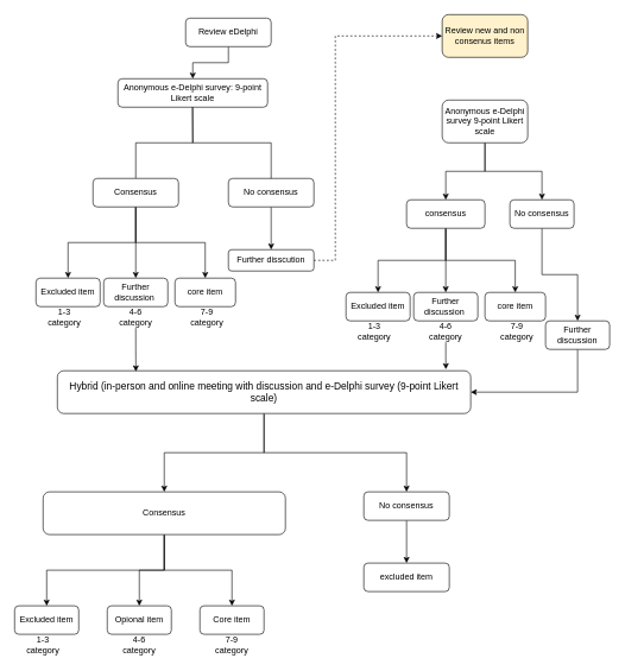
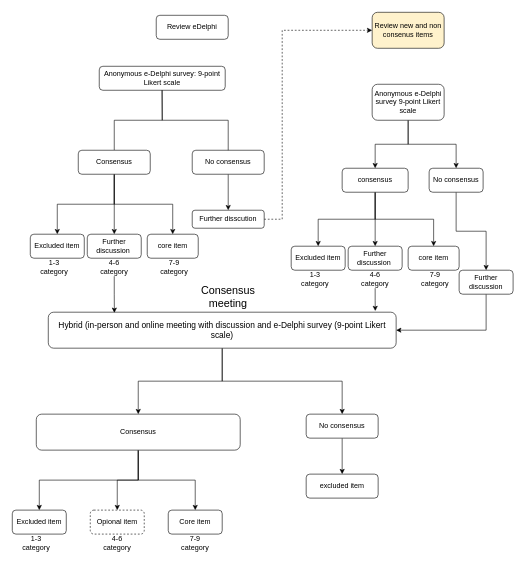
  <mxCell id="0" />
  <mxCell id="1" parent="0" />
- <mxCell id="2" style="edgeStyle=orthogonalEdgeStyle;rounded=0;orthogonalLoop=1;jettySize=auto;html=1;entryX=0.5;entryY=0;entryDx=0;entryDy=0;" edge="1" parent="1" source="3" target="4"><mxGeometry relative="1" as="geometry" /></mxCell>
  <mxCell id="3" value="Review eDelphi" style="rounded=1;whiteSpace=wrap;html=1;fontSize=12;glass=0;strokeWidth=1;shadow=0;" parent="1" vertex="1"><mxGeometry x="260" y="25" width="120" height="40" as="geometry" /></mxCell>
  <mxCell id="4" value="Anonymous e-Delphi survey: 9-point Likert scale" style="rounded=1;whiteSpace=wrap;html=1;fontSize=12;glass=0;strokeWidth=1;shadow=0;" parent="1" vertex="1"><mxGeometry x="165" y="110" width="210" height="40" as="geometry" /></mxCell>
  <mxCell id="5" value="" style="endArrow=none;html=1;rounded=0;exitX=0.5;exitY=0;exitDx=0;exitDy=0;" parent="1" edge="1" source="9"><mxGeometry width="50" height="50" relative="1" as="geometry"><mxPoint x="100" y="160" as="sourcePoint" /><mxPoint x="269.5" y="150" as="targetPoint" /><Array as="points"><mxPoint x="190" y="200" /><mxPoint x="270" y="200" /></Array></mxGeometry></mxCell>
  <mxCell id="6" value="" style="edgeStyle=orthogonalEdgeStyle;rounded=0;orthogonalLoop=1;jettySize=auto;html=1;entryX=0.5;entryY=0;entryDx=0;entryDy=0;" edge="1" parent="1" source="9" target="13"><mxGeometry relative="1" as="geometry"><Array as="points"><mxPoint x="190" y="340" /><mxPoint x="95" y="340" /></Array></mxGeometry></mxCell>
  <mxCell id="7" style="edgeStyle=orthogonalEdgeStyle;rounded=0;orthogonalLoop=1;jettySize=auto;html=1;entryX=0.5;entryY=0;entryDx=0;entryDy=0;" edge="1" parent="1" source="9" target="14"><mxGeometry relative="1" as="geometry" /></mxCell>
  <mxCell id="8" style="edgeStyle=orthogonalEdgeStyle;rounded=0;orthogonalLoop=1;jettySize=auto;html=1;exitX=0.5;exitY=1;exitDx=0;exitDy=0;entryX=0.5;entryY=0;entryDx=0;entryDy=0;" edge="1" parent="1" source="9" target="17"><mxGeometry relative="1" as="geometry" /></mxCell>
  <mxCell id="9" value="Consensus" style="rounded=1;whiteSpace=wrap;html=1;" parent="1" vertex="1"><mxGeometry x="130" y="250" width="120" height="40" as="geometry" /></mxCell>
  <mxCell id="10" style="edgeStyle=elbowEdgeStyle;rounded=0;orthogonalLoop=1;jettySize=auto;html=1;dashed=1;entryX=0;entryY=0.5;entryDx=0;entryDy=0;exitX=1;exitY=0.5;exitDx=0;exitDy=0;" parent="1" edge="1" target="36" source="54"><mxGeometry relative="1" as="geometry"><mxPoint x="620" y="50" as="targetPoint" /><mxPoint x="440" y="350" as="sourcePoint" /><Array as="points"><mxPoint x="470" y="200" /></Array></mxGeometry></mxCell>
  <mxCell id="11" style="edgeStyle=orthogonalEdgeStyle;rounded=0;orthogonalLoop=1;jettySize=auto;html=1;entryX=0.5;entryY=0;entryDx=0;entryDy=0;" parent="1" source="12" edge="1" target="54"><mxGeometry relative="1" as="geometry"><mxPoint x="380" y="340" as="targetPoint" /></mxGeometry></mxCell>
  <mxCell id="12" value="No consensus" style="rounded=1;whiteSpace=wrap;html=1;" parent="1" vertex="1"><mxGeometry x="320" y="250" width="120" height="40" as="geometry" /></mxCell>
  <mxCell id="13" value="Excluded item" style="rounded=1;whiteSpace=wrap;html=1;fontSize=12;glass=0;strokeWidth=1;shadow=0;" parent="1" vertex="1"><mxGeometry y="390" width="90" height="40" as="geometry" x="50" /></mxCell>
  <mxCell id="14" value="Further discussion&amp;nbsp;" style="rounded=1;whiteSpace=wrap;html=1;fontSize=12;glass=0;strokeWidth=1;shadow=0;" parent="1" vertex="1"><mxGeometry x="145" y="390" width="90" height="40" as="geometry" /></mxCell>
  <mxCell id="15" value="1-3 category" style="text;html=1;strokeColor=none;fillColor=none;align=center;verticalAlign=middle;whiteSpace=wrap;rounded=0;" parent="1" vertex="1"><mxGeometry x="60" y="430" width="60" height="30" as="geometry" /></mxCell>
  <mxCell id="16" value="4-6 category" style="text;html=1;strokeColor=none;fillColor=none;align=center;verticalAlign=middle;whiteSpace=wrap;rounded=0;" parent="1" vertex="1"><mxGeometry x="160" y="430" width="60" height="30" as="geometry" /></mxCell>
  <mxCell id="17" value="core item" style="rounded=1;whiteSpace=wrap;html=1;fontSize=12;glass=0;strokeWidth=1;shadow=0;" parent="1" vertex="1"><mxGeometry x="245" y="390" width="85" height="40" as="geometry" /></mxCell>
  <mxCell id="18" value="7-9 category" style="text;html=1;strokeColor=none;fillColor=none;align=center;verticalAlign=middle;whiteSpace=wrap;rounded=0;" parent="1" vertex="1"><mxGeometry x="260" y="430" width="60" height="30" as="geometry" /></mxCell>
  <mxCell id="19" style="edgeStyle=orthogonalEdgeStyle;rounded=0;orthogonalLoop=1;jettySize=auto;html=1;entryX=0.5;entryY=0;entryDx=0;entryDy=0;" edge="1" parent="1" source="21" target="32"><mxGeometry relative="1" as="geometry" /></mxCell>
  <mxCell id="20" style="edgeStyle=orthogonalEdgeStyle;rounded=0;orthogonalLoop=1;jettySize=auto;html=1;entryX=0.5;entryY=0;entryDx=0;entryDy=0;" edge="1" parent="1" source="21" target="34"><mxGeometry relative="1" as="geometry" /></mxCell>
  <mxCell id="21" value="&lt;font style=&quot;font-size: 14px;&quot;&gt;Hybrid (in-person and online meeting with discussion and e-Delphi survey (9-point Likert scale)&lt;/font&gt;" style="rounded=1;whiteSpace=wrap;html=1;" parent="1" vertex="1"><mxGeometry x="80" y="520" width="580" height="60" as="geometry" /></mxCell>
+ <mxCell id="22" value="&lt;font style=&quot;font-size: 18px;&quot;&gt;Consensus meeting&lt;/font&gt;" style="text;html=1;strokeColor=none;fillColor=none;align=center;verticalAlign=middle;whiteSpace=wrap;rounded=0;" parent="1" vertex="1"><mxGeometry x="300" y="480" width="160" height="30" as="geometry" /></mxCell>
  <mxCell id="23" value="Excluded item" style="rounded=1;whiteSpace=wrap;html=1;" parent="1" vertex="1"><mxGeometry x="20" y="850" width="90" height="40" as="geometry" /></mxCell>
  <mxCell id="24" value="Core item" style="rounded=1;whiteSpace=wrap;html=1;" parent="1" vertex="1"><mxGeometry x="280" y="850" width="90" height="40" as="geometry" /></mxCell>
- <mxCell id="25" value="Opional item" style="rounded=1;whiteSpace=wrap;html=1;" parent="1" vertex="1"><mxGeometry x="150" y="850" width="90" height="40" as="geometry" /></mxCell>
+ <mxCell id="25" value="Opional item" style="rounded=1;whiteSpace=wrap;html=1;dashed=1;" parent="1" vertex="1"><mxGeometry x="150" y="850" width="90" height="40" as="geometry" /></mxCell>
  <mxCell id="26" value="1-3 category" style="text;html=1;strokeColor=none;fillColor=none;align=center;verticalAlign=middle;whiteSpace=wrap;rounded=0;" parent="1" vertex="1"><mxGeometry x="30" y="890" width="60" height="30" as="geometry" /></mxCell>
  <mxCell id="27" value="4-6 category" style="text;html=1;strokeColor=none;fillColor=none;align=center;verticalAlign=middle;whiteSpace=wrap;rounded=0;" parent="1" vertex="1"><mxGeometry x="165" y="890" width="60" height="30" as="geometry" /></mxCell>
  <mxCell id="28" value="7-9 category" style="text;html=1;strokeColor=none;fillColor=none;align=center;verticalAlign=middle;whiteSpace=wrap;rounded=0;" parent="1" vertex="1"><mxGeometry x="295" y="890" width="60" height="30" as="geometry" /></mxCell>
  <mxCell id="29" style="edgeStyle=orthogonalEdgeStyle;rounded=0;orthogonalLoop=1;jettySize=auto;html=1;entryX=0.5;entryY=0;entryDx=0;entryDy=0;" edge="1" parent="1" source="32" target="23"><mxGeometry relative="1" as="geometry" /></mxCell>
  <mxCell id="30" style="edgeStyle=orthogonalEdgeStyle;rounded=0;orthogonalLoop=1;jettySize=auto;html=1;entryX=0.5;entryY=0;entryDx=0;entryDy=0;" edge="1" parent="1" source="32" target="25"><mxGeometry relative="1" as="geometry" /></mxCell>
  <mxCell id="31" style="edgeStyle=orthogonalEdgeStyle;rounded=0;orthogonalLoop=1;jettySize=auto;html=1;entryX=0.5;entryY=0;entryDx=0;entryDy=0;" edge="1" parent="1" source="32" target="24"><mxGeometry relative="1" as="geometry" /></mxCell>
  <mxCell id="32" value="Consensus" style="rounded=1;whiteSpace=wrap;html=1;" parent="1" vertex="1"><mxGeometry x="60" y="690" width="340" height="60" as="geometry" /></mxCell>
  <mxCell id="33" style="edgeStyle=orthogonalEdgeStyle;rounded=0;orthogonalLoop=1;jettySize=auto;html=1;entryX=0.5;entryY=0;entryDx=0;entryDy=0;" edge="1" parent="1" source="34" target="35"><mxGeometry relative="1" as="geometry" /></mxCell>
  <mxCell id="34" value="No consensus" style="rounded=1;whiteSpace=wrap;html=1;" parent="1" vertex="1"><mxGeometry x="510" y="690" width="120" height="40" as="geometry" /></mxCell>
  <mxCell id="35" value="excluded item" style="rounded=1;whiteSpace=wrap;html=1;" parent="1" vertex="1"><mxGeometry x="510" y="790" width="120" height="40" as="geometry" /></mxCell>
  <mxCell id="36" value="Review new and non consenus items" style="rounded=1;whiteSpace=wrap;html=1;fillColor=#fff2cc;" parent="1" vertex="1"><mxGeometry x="620" y="20" width="120" height="60" as="geometry" /></mxCell>
  <mxCell id="37" style="edgeStyle=orthogonalEdgeStyle;rounded=0;orthogonalLoop=1;jettySize=auto;html=1;entryX=0.5;entryY=0;entryDx=0;entryDy=0;" edge="1" parent="1" source="39" target="43"><mxGeometry relative="1" as="geometry" /></mxCell>
  <mxCell id="38" style="edgeStyle=orthogonalEdgeStyle;rounded=0;orthogonalLoop=1;jettySize=auto;html=1;entryX=0.5;entryY=0;entryDx=0;entryDy=0;" edge="1" parent="1" source="39" target="45"><mxGeometry relative="1" as="geometry" /></mxCell>
  <mxCell id="39" value="Anonymous e-Delphi survey 9-point Likert scale" style="rounded=1;whiteSpace=wrap;html=1;" parent="1" vertex="1"><mxGeometry x="620" y="140" width="120" height="60" as="geometry" /></mxCell>
  <mxCell id="40" style="edgeStyle=orthogonalEdgeStyle;rounded=0;orthogonalLoop=1;jettySize=auto;html=1;entryX=0.5;entryY=0;entryDx=0;entryDy=0;" edge="1" parent="1" source="43" target="46"><mxGeometry relative="1" as="geometry" /></mxCell>
  <mxCell id="41" style="edgeStyle=orthogonalEdgeStyle;rounded=0;orthogonalLoop=1;jettySize=auto;html=1;entryX=0.5;entryY=0;entryDx=0;entryDy=0;" edge="1" parent="1" source="43" target="47"><mxGeometry relative="1" as="geometry" /></mxCell>
  <mxCell id="42" style="edgeStyle=orthogonalEdgeStyle;rounded=0;orthogonalLoop=1;jettySize=auto;html=1;entryX=0.5;entryY=0;entryDx=0;entryDy=0;" edge="1" parent="1" source="43" target="50"><mxGeometry relative="1" as="geometry" /></mxCell>
  <mxCell id="43" value="consensus" style="rounded=1;whiteSpace=wrap;html=1;" parent="1" vertex="1"><mxGeometry x="570" y="280" width="110" height="40" as="geometry" /></mxCell>
  <mxCell id="44" style="edgeStyle=orthogonalEdgeStyle;rounded=0;orthogonalLoop=1;jettySize=auto;html=1;entryX=0.5;entryY=0;entryDx=0;entryDy=0;" edge="1" parent="1" source="45" target="53"><mxGeometry relative="1" as="geometry" /></mxCell>
  <mxCell id="45" value="No consensus" style="rounded=1;whiteSpace=wrap;html=1;" parent="1" vertex="1"><mxGeometry x="715" y="280" width="90" height="40" as="geometry" /></mxCell>
  <mxCell id="46" value="Excluded item" style="rounded=1;whiteSpace=wrap;html=1;fontSize=12;glass=0;strokeWidth=1;shadow=0;" parent="1" vertex="1"><mxGeometry x="485" y="410" width="90" height="40" as="geometry" /></mxCell>
  <mxCell id="47" value="Further discussion&amp;nbsp;" style="rounded=1;whiteSpace=wrap;html=1;fontSize=12;glass=0;strokeWidth=1;shadow=0;" parent="1" vertex="1"><mxGeometry x="580" y="410" width="90" height="40" as="geometry" /></mxCell>
  <mxCell id="48" value="1-3 category" style="text;html=1;strokeColor=none;fillColor=none;align=center;verticalAlign=middle;whiteSpace=wrap;rounded=0;" parent="1" vertex="1"><mxGeometry x="495" y="450" width="60" height="30" as="geometry" /></mxCell>
  <mxCell id="49" value="4-6 category" style="text;html=1;strokeColor=none;fillColor=none;align=center;verticalAlign=middle;whiteSpace=wrap;rounded=0;" parent="1" vertex="1"><mxGeometry x="595" y="450" width="60" height="30" as="geometry" /></mxCell>
  <mxCell id="50" value="core item" style="rounded=1;whiteSpace=wrap;html=1;fontSize=12;glass=0;strokeWidth=1;shadow=0;" parent="1" vertex="1"><mxGeometry x="680" y="410" width="85" height="40" as="geometry" /></mxCell>
  <mxCell id="51" value="7-9 category" style="text;html=1;strokeColor=none;fillColor=none;align=center;verticalAlign=middle;whiteSpace=wrap;rounded=0;" parent="1" vertex="1"><mxGeometry x="695" y="450" width="60" height="30" as="geometry" /></mxCell>
  <mxCell id="52" style="edgeStyle=orthogonalEdgeStyle;rounded=0;orthogonalLoop=1;jettySize=auto;html=1;entryX=1;entryY=0.5;entryDx=0;entryDy=0;" edge="1" parent="1" source="53" target="21"><mxGeometry relative="1" as="geometry"><Array as="points"><mxPoint x="810" y="550" /></Array></mxGeometry></mxCell>
  <mxCell id="53" value="Further discussion" style="rounded=1;whiteSpace=wrap;html=1;" parent="1" vertex="1"><mxGeometry x="765" y="450" width="90" height="40" as="geometry" /></mxCell>
  <mxCell id="54" value="Further disscution" style="rounded=1;whiteSpace=wrap;html=1;" parent="1" vertex="1"><mxGeometry x="320" y="350" width="120" height="30" as="geometry" /></mxCell>
  <mxCell id="55" value="" style="endArrow=none;html=1;rounded=0;entryX=0.5;entryY=1;entryDx=0;entryDy=0;exitX=0.5;exitY=0;exitDx=0;exitDy=0;" edge="1" parent="1" source="12" target="4"><mxGeometry width="50" height="50" relative="1" as="geometry"><mxPoint x="370" y="170" as="sourcePoint" /><mxPoint x="279.5" y="160" as="targetPoint" /><Array as="points"><mxPoint x="380" y="200" /><mxPoint x="270" y="200" /></Array></mxGeometry></mxCell>
  <mxCell id="56" style="edgeStyle=orthogonalEdgeStyle;rounded=0;orthogonalLoop=1;jettySize=auto;html=1;entryX=0.94;entryY=-0.033;entryDx=0;entryDy=0;entryPerimeter=0;" edge="1" parent="1" source="49" target="21"><mxGeometry relative="1" as="geometry" /></mxCell>
  <mxCell id="57" style="edgeStyle=orthogonalEdgeStyle;rounded=0;orthogonalLoop=1;jettySize=auto;html=1;entryX=0.19;entryY=0.017;entryDx=0;entryDy=0;entryPerimeter=0;" edge="1" parent="1" source="16" target="21"><mxGeometry relative="1" as="geometry" /></mxCell>
